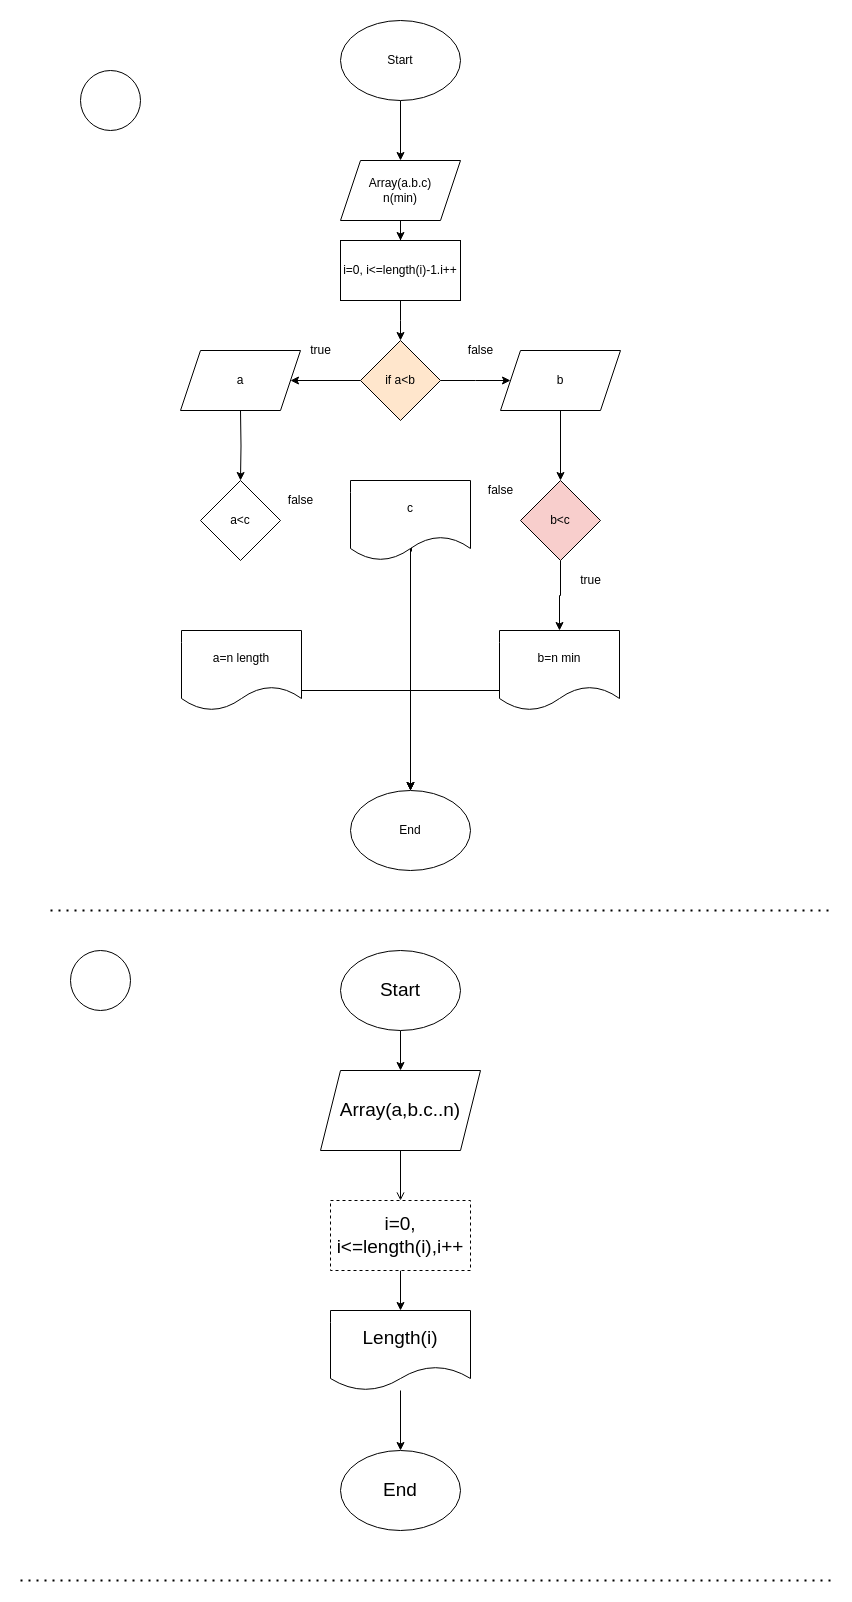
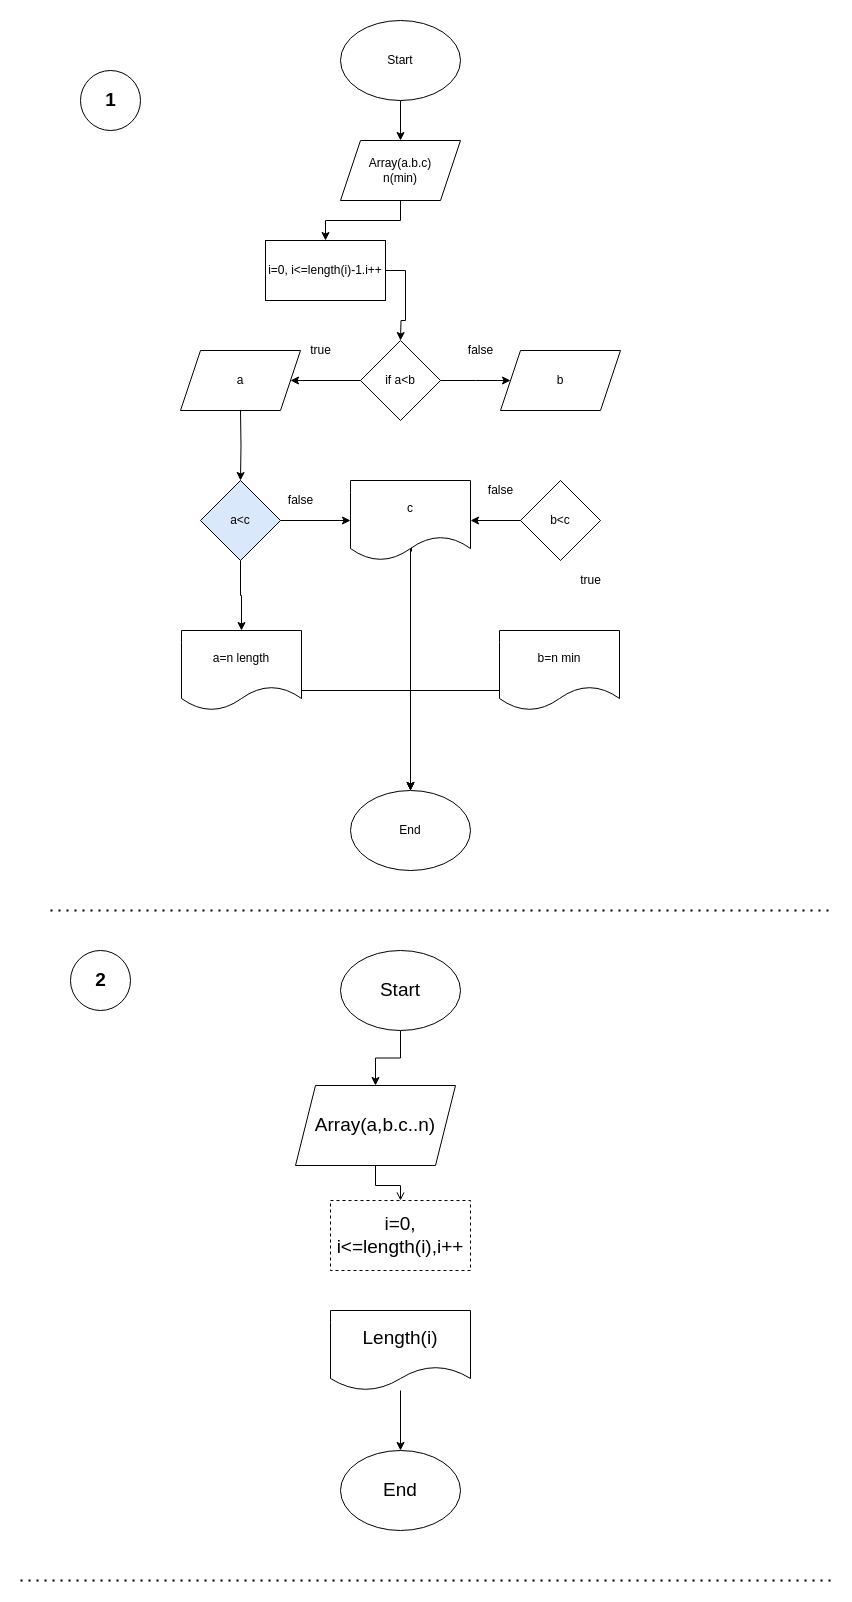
  <mxCell id="0" />
  <mxCell id="1" parent="0" />
  <mxCell id="2" value="" style="ellipse;whiteSpace=wrap;html=1;aspect=fixed;fontSize=19;" parent="1" vertex="1"><mxGeometry x="80" y="70" width="60" height="60" as="geometry" /></mxCell>
  <mxCell id="3" value="" style="edgeStyle=orthogonalEdgeStyle;rounded=0;orthogonalLoop=1;jettySize=auto;html=1;" parent="1" source="4" target="6" edge="1"><mxGeometry relative="1" as="geometry" /></mxCell>
  <mxCell id="4" value="Start" style="ellipse;whiteSpace=wrap;html=1;" parent="1" vertex="1"><mxGeometry x="340" y="20" width="120" height="80" as="geometry" /></mxCell>
  <mxCell id="5" value="" style="edgeStyle=orthogonalEdgeStyle;rounded=0;orthogonalLoop=1;jettySize=auto;html=1;" parent="1" source="6" target="8" edge="1"><mxGeometry relative="1" as="geometry" /></mxCell>
- <mxCell id="6" value="Array(a.b.c)&lt;br&gt;n(min)" style="shape=parallelogram;perimeter=parallelogramPerimeter;whiteSpace=wrap;html=1;fixedSize=1;" parent="1" vertex="1"><mxGeometry x="340" y="160" width="120" height="60" as="geometry" /></mxCell>
+ <mxCell id="6" value="Array(a.b.c)&lt;br&gt;n(min)" style="shape=parallelogram;perimeter=parallelogramPerimeter;whiteSpace=wrap;html=1;fixedSize=1;" parent="1" vertex="1"><mxGeometry x="340" y="140" width="120" height="60" as="geometry" /></mxCell>
  <mxCell id="7" value="" style="edgeStyle=orthogonalEdgeStyle;rounded=0;orthogonalLoop=1;jettySize=auto;html=1;" parent="1" source="8" edge="1"><mxGeometry relative="1" as="geometry"><mxPoint x="400" y="340" as="targetPoint" /></mxGeometry></mxCell>
- <mxCell id="8" value="i=0, i&amp;lt;=length(i)-1.i++" style="rounded=0;whiteSpace=wrap;html=1;" parent="1" vertex="1"><mxGeometry x="340" y="240" width="120" height="60" as="geometry" /></mxCell>
+ <mxCell id="8" value="i=0, i&amp;lt;=length(i)-1.i++" style="rounded=0;whiteSpace=wrap;html=1;" parent="1" vertex="1"><mxGeometry x="265" y="240" width="120" height="60" as="geometry" /></mxCell>
  <mxCell id="9" value="" style="edgeStyle=orthogonalEdgeStyle;rounded=0;orthogonalLoop=1;jettySize=auto;html=1;" parent="1" source="11" edge="1"><mxGeometry relative="1" as="geometry"><mxPoint x="290" y="380" as="targetPoint" /></mxGeometry></mxCell>
  <mxCell id="10" value="" style="edgeStyle=orthogonalEdgeStyle;rounded=0;orthogonalLoop=1;jettySize=auto;html=1;" parent="1" source="11" edge="1"><mxGeometry relative="1" as="geometry"><mxPoint x="510" y="380" as="targetPoint" /></mxGeometry></mxCell>
- <mxCell id="11" value="if a&amp;lt;b" style="rhombus;whiteSpace=wrap;html=1;fillColor=#ffe6cc;" parent="1" vertex="1"><mxGeometry x="360" y="340" width="80" height="80" as="geometry" /></mxCell>
+ <mxCell id="11" value="if a&amp;lt;b" style="rhombus;whiteSpace=wrap;html=1;" parent="1" vertex="1"><mxGeometry x="360" y="340" width="80" height="80" as="geometry" /></mxCell>
  <mxCell id="12" value="" style="edgeStyle=orthogonalEdgeStyle;rounded=0;orthogonalLoop=1;jettySize=auto;html=1;" parent="1" target="17" edge="1"><mxGeometry relative="1" as="geometry"><mxPoint x="240" y="410" as="sourcePoint" /></mxGeometry></mxCell>
  <mxCell id="13" value="true" style="text;html=1;align=center;verticalAlign=middle;resizable=0;points=[];autosize=1;strokeColor=none;fillColor=none;" parent="1" vertex="1"><mxGeometry x="300" y="335" width="40" height="30" as="geometry" /></mxCell>
  <mxCell id="14" value="false" style="text;html=1;align=center;verticalAlign=middle;resizable=0;points=[];autosize=1;strokeColor=none;fillColor=none;" parent="1" vertex="1"><mxGeometry x="455" y="335" width="50" height="30" as="geometry" /></mxCell>
- <mxCell id="17" value="a&amp;lt;c" style="rhombus;whiteSpace=wrap;html=1;" parent="1" vertex="1"><mxGeometry x="200" y="480" width="80" height="80" as="geometry" /></mxCell>
+ <mxCell id="15" value="" style="edgeStyle=orthogonalEdgeStyle;rounded=0;orthogonalLoop=1;jettySize=auto;html=1;" parent="1" source="17" target="19" edge="1"><mxGeometry relative="1" as="geometry" /></mxCell>
+ <mxCell id="16" value="" style="edgeStyle=orthogonalEdgeStyle;rounded=0;orthogonalLoop=1;jettySize=auto;html=1;" parent="1" source="17" target="21" edge="1"><mxGeometry relative="1" as="geometry" /></mxCell>
+ <mxCell id="17" value="a&amp;lt;c" style="rhombus;whiteSpace=wrap;html=1;fillColor=#dae8fc;" parent="1" vertex="1"><mxGeometry x="200" y="480" width="80" height="80" as="geometry" /></mxCell>
  <mxCell id="18" style="edgeStyle=orthogonalEdgeStyle;rounded=0;orthogonalLoop=1;jettySize=auto;html=1;exitX=1;exitY=0.75;exitDx=0;exitDy=0;" parent="1" source="19" target="33" edge="1"><mxGeometry relative="1" as="geometry" /></mxCell>
  <mxCell id="19" value="a=n length" style="shape=document;whiteSpace=wrap;html=1;boundedLbl=1;" parent="1" vertex="1"><mxGeometry x="181" y="630" width="120" height="80" as="geometry" /></mxCell>
  <mxCell id="20" style="edgeStyle=orthogonalEdgeStyle;rounded=0;orthogonalLoop=1;jettySize=auto;html=1;exitX=0.508;exitY=0.888;exitDx=0;exitDy=0;exitPerimeter=0;" parent="1" source="21" edge="1"><mxGeometry relative="1" as="geometry"><mxPoint x="410" y="790" as="targetPoint" /><Array as="points"><mxPoint x="411" y="540" /><mxPoint x="410" y="540" /></Array></mxGeometry></mxCell>
  <mxCell id="21" value="c" style="shape=document;whiteSpace=wrap;html=1;boundedLbl=1;" parent="1" vertex="1"><mxGeometry x="350" y="480" width="120" height="80" as="geometry" /></mxCell>
- <mxCell id="22" value="" style="edgeStyle=orthogonalEdgeStyle;rounded=0;orthogonalLoop=1;jettySize=auto;html=1;" parent="1" source="23" target="27" edge="1"><mxGeometry relative="1" as="geometry" /></mxCell>
  <mxCell id="23" value="b" style="shape=parallelogram;perimeter=parallelogramPerimeter;whiteSpace=wrap;html=1;fixedSize=1;" parent="1" vertex="1"><mxGeometry x="500" y="350" width="120" height="60" as="geometry" /></mxCell>
  <mxCell id="24" value="a" style="shape=parallelogram;perimeter=parallelogramPerimeter;whiteSpace=wrap;html=1;fixedSize=1;" parent="1" vertex="1"><mxGeometry x="180" y="350" width="120" height="60" as="geometry" /></mxCell>
- <mxCell id="25" value="" style="edgeStyle=orthogonalEdgeStyle;rounded=0;orthogonalLoop=1;jettySize=auto;html=1;" parent="1" source="27" target="29" edge="1"><mxGeometry relative="1" as="geometry" /></mxCell>
- <mxCell id="27" value="b&amp;lt;c" style="rhombus;whiteSpace=wrap;html=1;fillColor=#f8cecc;" parent="1" vertex="1"><mxGeometry x="520" y="480" width="80" height="80" as="geometry" /></mxCell>
+ <mxCell id="26" value="" style="edgeStyle=orthogonalEdgeStyle;rounded=0;orthogonalLoop=1;jettySize=auto;html=1;" parent="1" source="27" target="21" edge="1"><mxGeometry relative="1" as="geometry" /></mxCell>
+ <mxCell id="27" value="b&amp;lt;c" style="rhombus;whiteSpace=wrap;html=1;" parent="1" vertex="1"><mxGeometry x="520" y="480" width="80" height="80" as="geometry" /></mxCell>
  <mxCell id="28" style="edgeStyle=orthogonalEdgeStyle;rounded=0;orthogonalLoop=1;jettySize=auto;html=1;exitX=0;exitY=0.75;exitDx=0;exitDy=0;entryX=0.5;entryY=0;entryDx=0;entryDy=0;" parent="1" source="29" target="33" edge="1"><mxGeometry relative="1" as="geometry" /></mxCell>
  <mxCell id="29" value="b=n min" style="shape=document;whiteSpace=wrap;html=1;boundedLbl=1;" parent="1" vertex="1"><mxGeometry x="499" y="630" width="120" height="80" as="geometry" /></mxCell>
  <mxCell id="30" value="true" style="text;html=1;align=center;verticalAlign=middle;resizable=0;points=[];autosize=1;strokeColor=none;fillColor=none;" parent="1" vertex="1"><mxGeometry x="570" y="565" width="40" height="30" as="geometry" /></mxCell>
  <mxCell id="31" value="false" style="text;html=1;align=center;verticalAlign=middle;resizable=0;points=[];autosize=1;strokeColor=none;fillColor=none;" parent="1" vertex="1"><mxGeometry x="275" y="485" width="50" height="30" as="geometry" /></mxCell>
  <mxCell id="32" value="false" style="text;html=1;align=center;verticalAlign=middle;resizable=0;points=[];autosize=1;strokeColor=none;fillColor=none;" parent="1" vertex="1"><mxGeometry x="475" y="475" width="50" height="30" as="geometry" /></mxCell>
  <mxCell id="33" value="End" style="ellipse;whiteSpace=wrap;html=1;" parent="1" vertex="1"><mxGeometry x="350" y="790" width="120" height="80" as="geometry" /></mxCell>
+ <mxCell id="34" value="&lt;b&gt;&lt;font style=&quot;font-size: 19px;&quot;&gt;1&lt;/font&gt;&lt;/b&gt;" style="text;html=1;align=center;verticalAlign=middle;resizable=0;points=[];autosize=1;strokeColor=none;fillColor=none;" parent="1" vertex="1"><mxGeometry x="95" y="80" width="30" height="40" as="geometry" /></mxCell>
  <mxCell id="35" value="" style="endArrow=none;dashed=1;html=1;dashPattern=1 3;strokeWidth=2;rounded=0;fontSize=19;" parent="1" edge="1"><mxGeometry width="50" height="50" relative="1" as="geometry"><mxPoint x="50" y="910" as="sourcePoint" /><mxPoint x="830" y="910" as="targetPoint" /></mxGeometry></mxCell>
  <mxCell id="36" value="" style="ellipse;whiteSpace=wrap;html=1;aspect=fixed;fontSize=19;" parent="1" vertex="1"><mxGeometry x="70" y="950" width="60" height="60" as="geometry" /></mxCell>
+ <mxCell id="37" value="&lt;b&gt;&lt;font style=&quot;font-size: 19px;&quot;&gt;2&lt;/font&gt;&lt;/b&gt;" style="text;html=1;align=center;verticalAlign=middle;resizable=0;points=[];autosize=1;strokeColor=none;fillColor=none;" parent="1" vertex="1"><mxGeometry x="85" y="960" width="30" height="40" as="geometry" /></mxCell>
  <mxCell id="38" value="" style="edgeStyle=orthogonalEdgeStyle;rounded=0;orthogonalLoop=1;jettySize=auto;html=1;fontSize=19;" parent="1" source="39" target="41" edge="1"><mxGeometry relative="1" as="geometry" /></mxCell>
  <mxCell id="39" value="Start" style="ellipse;whiteSpace=wrap;html=1;fontSize=19;" parent="1" vertex="1"><mxGeometry x="340" y="950" width="120" height="80" as="geometry" /></mxCell>
  <mxCell id="40" value="" style="edgeStyle=orthogonalEdgeStyle;rounded=0;orthogonalLoop=1;jettySize=auto;html=1;fontSize=19;endArrow=open;" parent="1" source="41" target="43" edge="1"><mxGeometry relative="1" as="geometry" /></mxCell>
- <mxCell id="41" value="Array(a,b.c..n)" style="shape=parallelogram;perimeter=parallelogramPerimeter;whiteSpace=wrap;html=1;fixedSize=1;fontSize=19;" parent="1" vertex="1"><mxGeometry x="320" y="1070" width="160" height="80" as="geometry" /></mxCell>
- <mxCell id="42" value="" style="edgeStyle=orthogonalEdgeStyle;rounded=0;orthogonalLoop=1;jettySize=auto;html=1;fontSize=19;" parent="1" source="43" target="45" edge="1"><mxGeometry relative="1" as="geometry" /></mxCell>
+ <mxCell id="41" value="Array(a,b.c..n)" style="shape=parallelogram;perimeter=parallelogramPerimeter;whiteSpace=wrap;html=1;fixedSize=1;fontSize=19;" parent="1" vertex="1"><mxGeometry x="295" y="1085" width="160" height="80" as="geometry" /></mxCell>
  <mxCell id="43" value="i=0, i&amp;lt;=length(i),i++" style="rounded=0;whiteSpace=wrap;html=1;fontSize=19;dashed=1;" parent="1" vertex="1"><mxGeometry x="330" y="1200" width="140" height="70" as="geometry" /></mxCell>
  <mxCell id="44" value="" style="edgeStyle=orthogonalEdgeStyle;rounded=0;orthogonalLoop=1;jettySize=auto;html=1;fontSize=19;" parent="1" source="45" target="46" edge="1"><mxGeometry relative="1" as="geometry" /></mxCell>
  <mxCell id="45" value="Length(i)" style="shape=document;whiteSpace=wrap;html=1;boundedLbl=1;fontSize=19;" parent="1" vertex="1"><mxGeometry x="330" y="1310" width="140" height="80" as="geometry" /></mxCell>
  <mxCell id="46" value="End" style="ellipse;whiteSpace=wrap;html=1;fontSize=19;" parent="1" vertex="1"><mxGeometry x="340" y="1450" width="120" height="80" as="geometry" /></mxCell>
  <mxCell id="47" value="" style="endArrow=none;dashed=1;html=1;dashPattern=1 3;strokeWidth=2;rounded=0;" edge="1" parent="1"><mxGeometry width="50" height="50" relative="1" as="geometry"><mxPoint x="20" y="1580" as="sourcePoint" /><mxPoint x="830" y="1580" as="targetPoint" /></mxGeometry></mxCell>
